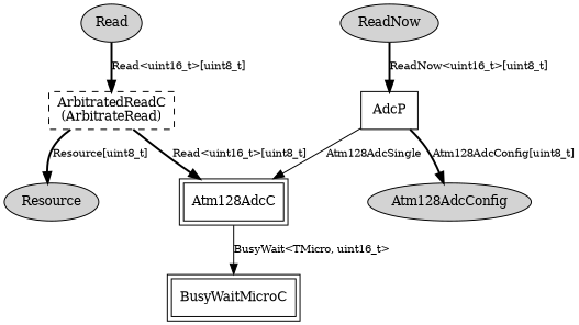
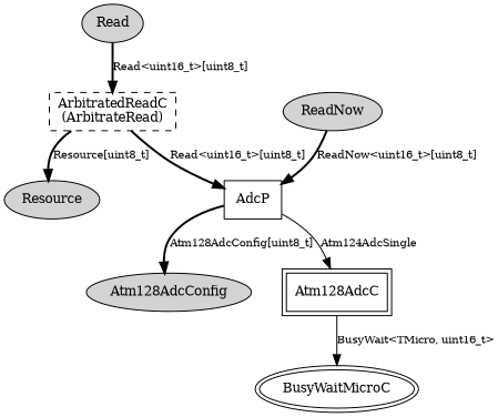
  digraph {
    node [fontsize=12 shape=ellipse style=filled]
    edge [fontsize=10 style=bold]
    n1 [label=Read]
    n2 [label="ArbitratedReadC\n(ArbitrateRead)" shape=box style=dashed]
    AdcP [shape=box style=""]
    n4 [label=Resource]
    n5 [label=Atm128AdcConfig]
    Atm128AdcC [peripheries=2 shape=box style=""]
    n7 [label=ReadNow]
-   BusyWaitMicroC [peripheries=2 shape=box style=""]
+   BusyWaitMicroC [peripheries=2 style=""]
    n1 -> n2 [label="Read<uint16_t>[uint8_t]"]
-   n2 -> Atm128AdcC [label="Read<uint16_t>[uint8_t]"]
+   n2 -> AdcP [label="Read<uint16_t>[uint8_t]"]
    n2 -> n4 [label="Resource[uint8_t]"]
    AdcP -> n5 [label="Atm128AdcConfig[uint8_t]"]
-   AdcP -> Atm128AdcC [label=Atm128AdcSingle style=""]
+   AdcP -> Atm128AdcC [label=Atm124AdcSingle style=""]
    Atm128AdcC -> BusyWaitMicroC [label="BusyWait<TMicro, uint16_t>" style=""]
    n7 -> AdcP [label="ReadNow<uint16_t>[uint8_t]"]
  }
